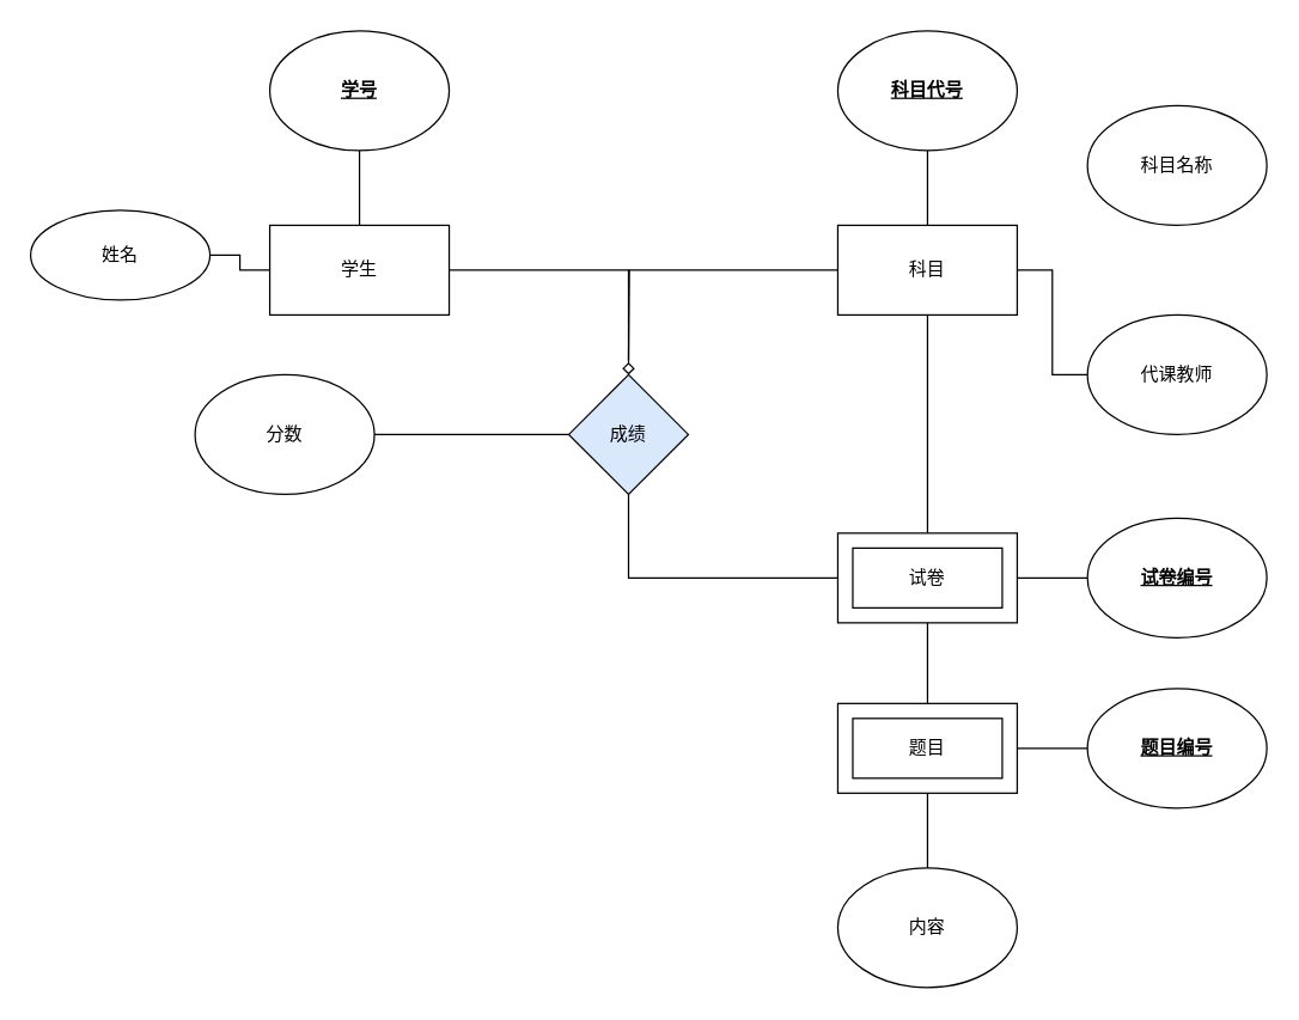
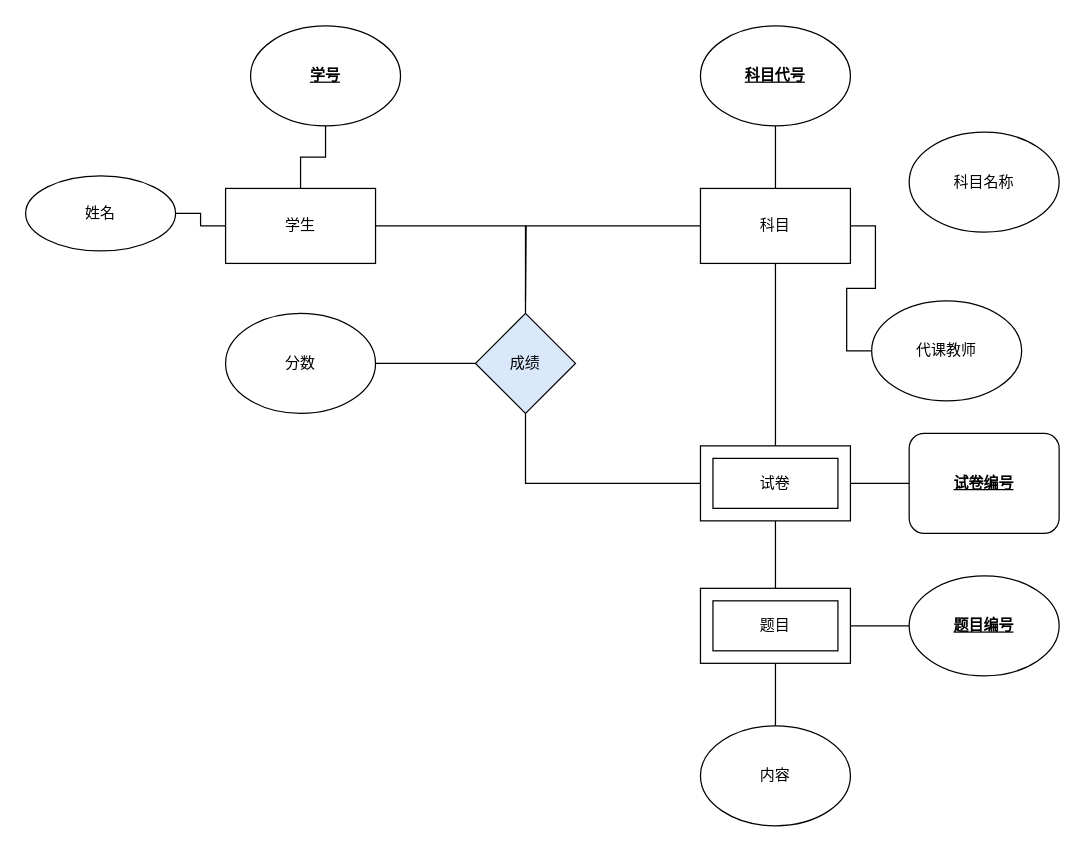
  <mxCell id="0" />
  <mxCell id="1" parent="0" />
  <mxCell id="2" value="" style="edgeStyle=orthogonalEdgeStyle;rounded=0;orthogonalLoop=1;jettySize=auto;html=1;endArrow=none;endFill=0;" parent="1" source="5" target="6" edge="1"><mxGeometry relative="1" as="geometry" /></mxCell>
  <mxCell id="3" value="" style="edgeStyle=orthogonalEdgeStyle;rounded=0;orthogonalLoop=1;jettySize=auto;html=1;endArrow=none;endFill=0;" parent="1" source="5" target="7" edge="1"><mxGeometry relative="1" as="geometry" /></mxCell>
- <mxCell id="4" style="edgeStyle=orthogonalEdgeStyle;rounded=0;orthogonalLoop=1;jettySize=auto;html=1;entryX=0.5;entryY=0;entryDx=0;entryDy=0;endArrow=diamond;endFill=0;" parent="1" source="5" target="24" edge="1"><mxGeometry relative="1" as="geometry" /></mxCell>
+ <mxCell id="4" style="edgeStyle=orthogonalEdgeStyle;rounded=0;orthogonalLoop=1;jettySize=auto;html=1;entryX=0.5;entryY=0;entryDx=0;entryDy=0;endArrow=none;endFill=0;" parent="1" source="5" target="24" edge="1"><mxGeometry relative="1" as="geometry" /></mxCell>
  <mxCell id="5" value="学生" style="rounded=0;whiteSpace=wrap;html=1;" parent="1" vertex="1"><mxGeometry x="180" y="150" width="120" height="60" as="geometry" /></mxCell>
- <mxCell id="6" value="&lt;u&gt;&lt;b&gt;学号&lt;/b&gt;&lt;/u&gt;" style="ellipse;whiteSpace=wrap;html=1;" parent="1" vertex="1"><mxGeometry x="180" y="20" width="120" height="80" as="geometry" /></mxCell>
+ <mxCell id="6" value="&lt;u&gt;&lt;b&gt;学号&lt;/b&gt;&lt;/u&gt;" style="ellipse;whiteSpace=wrap;html=1;" parent="1" vertex="1"><mxGeometry x="200" y="20" width="120" height="80" as="geometry" /></mxCell>
  <mxCell id="7" value="姓名" style="ellipse;whiteSpace=wrap;html=1;" parent="1" vertex="1"><mxGeometry x="20" y="140" width="120" height="60" as="geometry" /></mxCell>
  <mxCell id="8" value="" style="edgeStyle=orthogonalEdgeStyle;rounded=0;orthogonalLoop=1;jettySize=auto;html=1;endArrow=none;endFill=0;" parent="1" source="12" target="13" edge="1"><mxGeometry relative="1" as="geometry" /></mxCell>
  <mxCell id="9" style="edgeStyle=orthogonalEdgeStyle;rounded=0;orthogonalLoop=1;jettySize=auto;html=1;entryX=0;entryY=0.5;entryDx=0;entryDy=0;endArrow=none;endFill=0;" parent="1" source="12" target="15" edge="1"><mxGeometry relative="1" as="geometry" /></mxCell>
  <mxCell id="10" style="edgeStyle=orthogonalEdgeStyle;rounded=0;orthogonalLoop=1;jettySize=auto;html=1;entryX=0.5;entryY=0;entryDx=0;entryDy=0;endArrow=none;endFill=0;" parent="1" source="12" target="19" edge="1"><mxGeometry relative="1" as="geometry" /></mxCell>
  <mxCell id="11" style="edgeStyle=orthogonalEdgeStyle;rounded=0;orthogonalLoop=1;jettySize=auto;html=1;endArrow=none;endFill=0;" parent="1" source="12" edge="1"><mxGeometry relative="1" as="geometry"><mxPoint x="420" y="240" as="targetPoint" /></mxGeometry></mxCell>
  <mxCell id="12" value="科目" style="rounded=0;whiteSpace=wrap;html=1;" parent="1" vertex="1"><mxGeometry x="560" y="150" width="120" height="60" as="geometry" /></mxCell>
  <mxCell id="13" value="&lt;u&gt;&lt;b&gt;科目代号&lt;/b&gt;&lt;/u&gt;" style="ellipse;whiteSpace=wrap;html=1;" parent="1" vertex="1"><mxGeometry x="560" y="20" width="120" height="80" as="geometry" /></mxCell>
- <mxCell id="14" value="科目名称" style="ellipse;whiteSpace=wrap;html=1;" parent="1" vertex="1"><mxGeometry x="727" y="70" width="120" height="80" as="geometry" /></mxCell>
- <mxCell id="15" value="代课教师" style="ellipse;whiteSpace=wrap;html=1;" parent="1" vertex="1"><mxGeometry x="727" y="210" width="120" height="80" as="geometry" /></mxCell>
+ <mxCell id="14" value="科目名称" style="ellipse;whiteSpace=wrap;html=1;" parent="1" vertex="1"><mxGeometry x="727" y="105" width="120" height="80" as="geometry" /></mxCell>
+ <mxCell id="15" value="代课教师" style="ellipse;whiteSpace=wrap;html=1;" parent="1" vertex="1"><mxGeometry x="697" y="240" width="120" height="80" as="geometry" /></mxCell>
  <mxCell id="16" value="" style="edgeStyle=orthogonalEdgeStyle;rounded=0;orthogonalLoop=1;jettySize=auto;html=1;endArrow=none;endFill=0;" parent="1" source="19" target="20" edge="1"><mxGeometry relative="1" as="geometry" /></mxCell>
  <mxCell id="17" style="edgeStyle=orthogonalEdgeStyle;rounded=0;orthogonalLoop=1;jettySize=auto;html=1;entryX=0.5;entryY=1;entryDx=0;entryDy=0;endArrow=none;endFill=0;" parent="1" source="19" target="24" edge="1"><mxGeometry relative="1" as="geometry" /></mxCell>
  <mxCell id="18" value="" style="edgeStyle=orthogonalEdgeStyle;rounded=0;orthogonalLoop=1;jettySize=auto;html=1;" edge="1" parent="1" source="19" target="29"><mxGeometry relative="1" as="geometry" /></mxCell>
  <mxCell id="19" value="" style="rounded=0;whiteSpace=wrap;html=1;" parent="1" vertex="1"><mxGeometry x="560" y="356" width="120" height="60" as="geometry" /></mxCell>
- <mxCell id="20" value="&lt;b&gt;&lt;u&gt;试卷编号&lt;/u&gt;&lt;/b&gt;" style="ellipse;whiteSpace=wrap;html=1;" parent="1" vertex="1"><mxGeometry x="727" y="346" width="120" height="80" as="geometry" /></mxCell>
+ <mxCell id="20" value="&lt;b&gt;&lt;u&gt;试卷编号&lt;/u&gt;&lt;/b&gt;" style="whiteSpace=wrap;html=1;rounded=1;" parent="1" vertex="1"><mxGeometry x="727" y="346" width="120" height="80" as="geometry" /></mxCell>
  <mxCell id="21" value="试卷&lt;br&gt;" style="rounded=0;whiteSpace=wrap;html=1;" parent="1" vertex="1"><mxGeometry x="570" y="366" width="100" height="40" as="geometry" /></mxCell>
  <mxCell id="22" value="内容" style="ellipse;whiteSpace=wrap;html=1;" parent="1" vertex="1"><mxGeometry x="560" y="580" width="120" height="80" as="geometry" /></mxCell>
  <mxCell id="23" value="" style="edgeStyle=orthogonalEdgeStyle;rounded=0;orthogonalLoop=1;jettySize=auto;html=1;endArrow=none;endFill=0;" parent="1" source="24" target="25" edge="1"><mxGeometry relative="1" as="geometry" /></mxCell>
  <mxCell id="24" value="成绩" style="rhombus;whiteSpace=wrap;html=1;fillColor=#dae8fc;" parent="1" vertex="1"><mxGeometry x="380" y="250" width="80" height="80" as="geometry" /></mxCell>
- <mxCell id="25" value="分数" style="ellipse;whiteSpace=wrap;html=1;" parent="1" vertex="1"><mxGeometry x="130" y="250" width="120" height="80" as="geometry" /></mxCell>
+ <mxCell id="25" value="分数" style="ellipse;whiteSpace=wrap;html=1;" parent="1" vertex="1"><mxGeometry x="180" y="250" width="120" height="80" as="geometry" /></mxCell>
  <mxCell id="26" value="" style="edgeStyle=orthogonalEdgeStyle;rounded=0;orthogonalLoop=1;jettySize=auto;html=1;endArrow=none;endFill=0;" edge="1" parent="1" source="28" target="30"><mxGeometry relative="1" as="geometry" /></mxCell>
  <mxCell id="27" value="" style="edgeStyle=orthogonalEdgeStyle;rounded=0;orthogonalLoop=1;jettySize=auto;html=1;endArrow=none;endFill=0;" edge="1" parent="1" source="28" target="22"><mxGeometry relative="1" as="geometry" /></mxCell>
  <mxCell id="28" value="" style="rounded=0;whiteSpace=wrap;html=1;" vertex="1" parent="1"><mxGeometry x="560" y="470" width="120" height="60" as="geometry" /></mxCell>
  <mxCell id="29" value="题目" style="rounded=0;whiteSpace=wrap;html=1;" vertex="1" parent="1"><mxGeometry x="570" y="480" width="100" height="40" as="geometry" /></mxCell>
  <mxCell id="30" value="&lt;b&gt;&lt;u&gt;题目编号&lt;/u&gt;&lt;/b&gt;" style="ellipse;whiteSpace=wrap;html=1;" vertex="1" parent="1"><mxGeometry x="727" y="460" width="120" height="80" as="geometry" /></mxCell>
